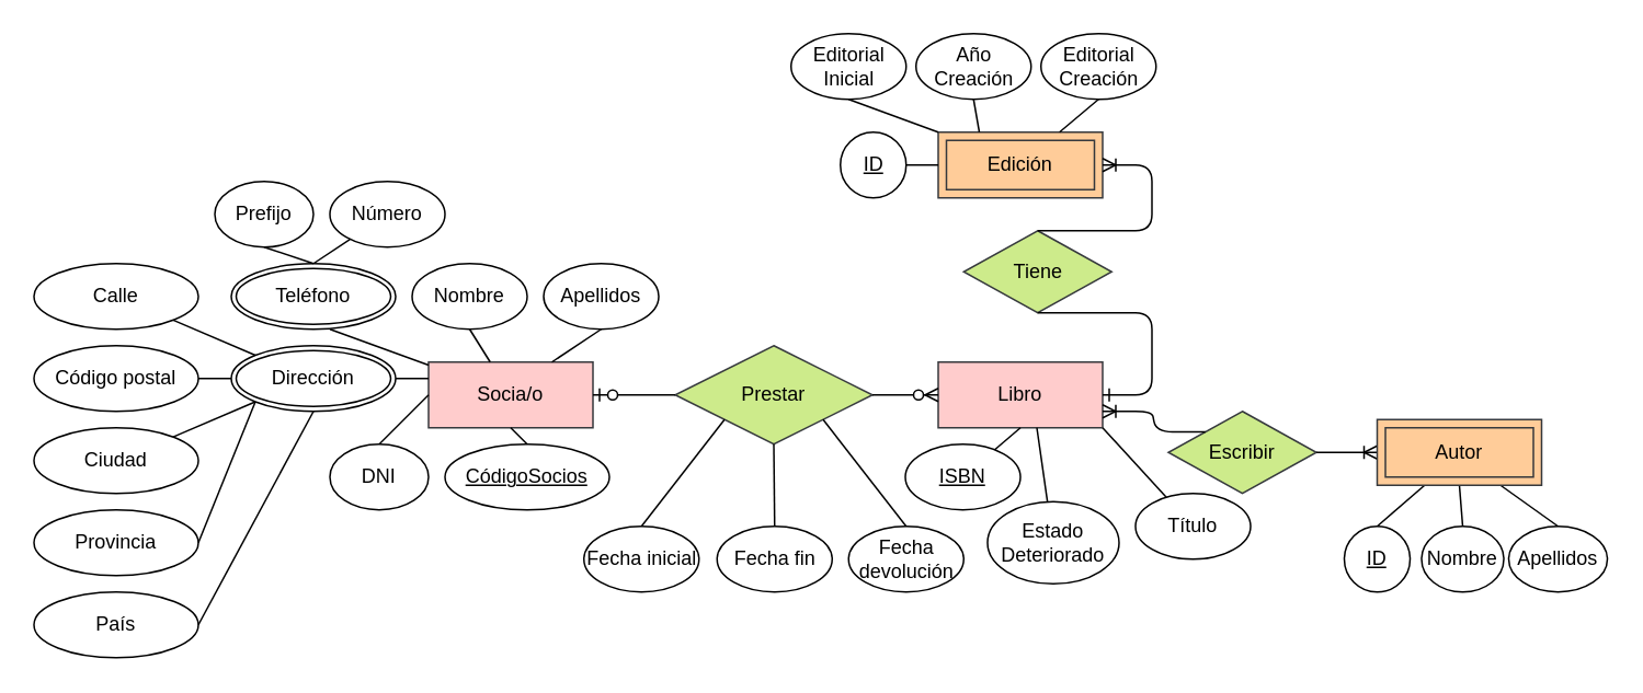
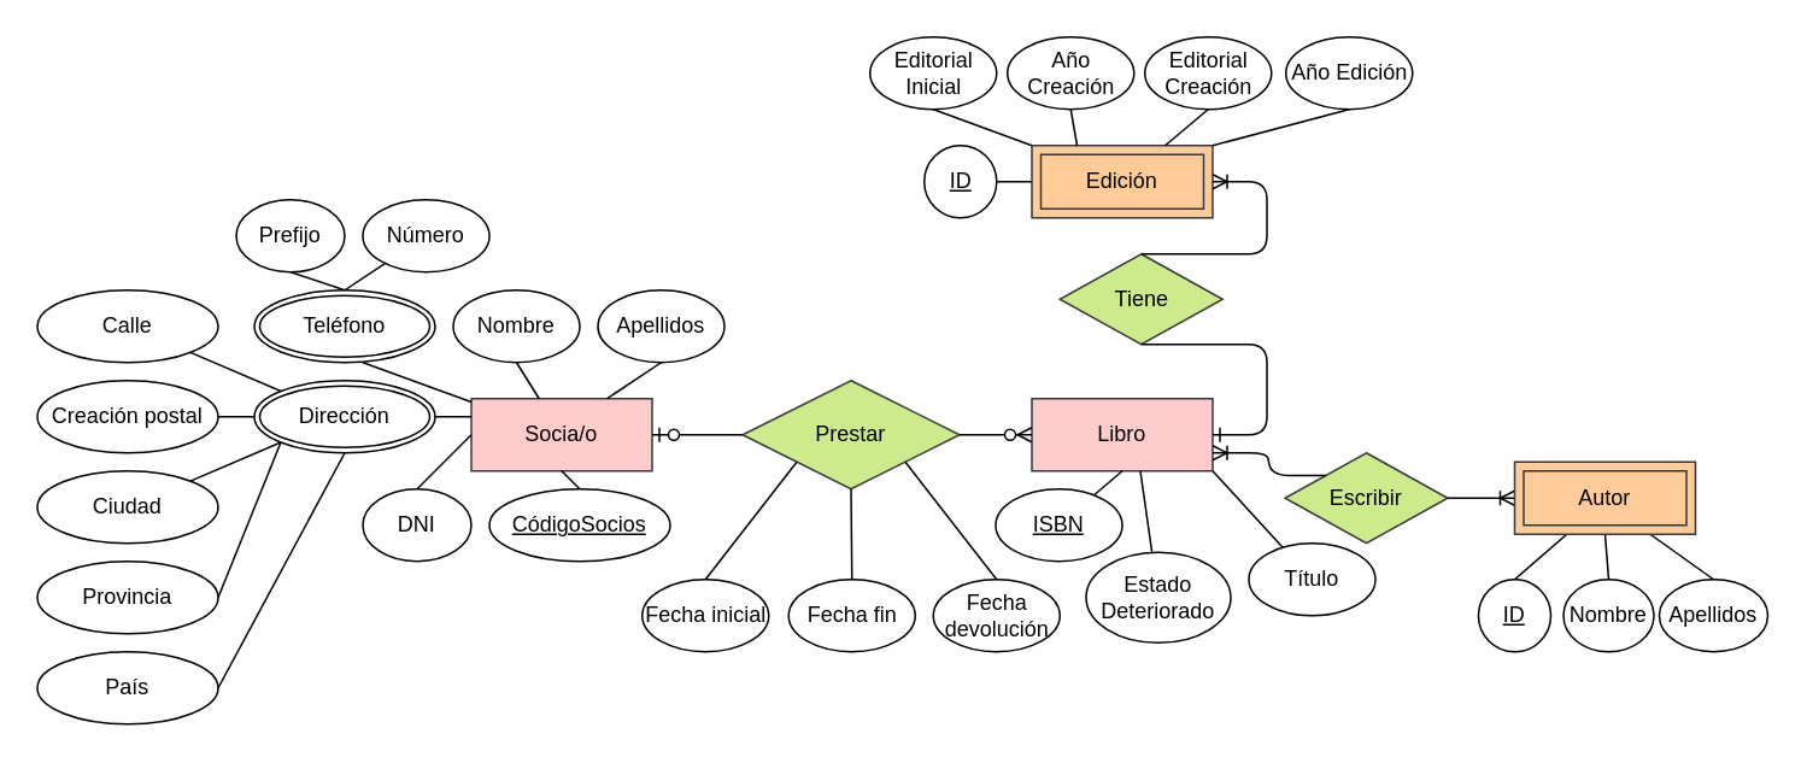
  <mxCell id="0" />
  <mxCell id="1" parent="0" />
  <mxCell id="2" value="Socia/o" style="whiteSpace=wrap;html=1;align=center;fillColor=#ffcccc;strokeColor=#36393d;" vertex="1" parent="1"><mxGeometry x="260" y="220" width="100" height="40" as="geometry" /></mxCell>
  <mxCell id="3" value="CódigoSocios" style="ellipse;whiteSpace=wrap;html=1;align=center;fontStyle=4;" vertex="1" parent="1"><mxGeometry x="270" y="270" width="100" height="40" as="geometry" /></mxCell>
  <mxCell id="4" value="DNI" style="ellipse;whiteSpace=wrap;html=1;align=center;" vertex="1" parent="1"><mxGeometry x="200" y="270" width="60" height="40" as="geometry" /></mxCell>
  <mxCell id="5" value="Nombre" style="ellipse;whiteSpace=wrap;html=1;align=center;" vertex="1" parent="1"><mxGeometry x="250" y="160" width="70" height="40" as="geometry" /></mxCell>
  <mxCell id="6" value="Apellidos" style="ellipse;whiteSpace=wrap;html=1;align=center;" vertex="1" parent="1"><mxGeometry x="330" y="160" width="70" height="40" as="geometry" /></mxCell>
  <mxCell id="7" value="Dirección" style="ellipse;shape=doubleEllipse;margin=3;whiteSpace=wrap;html=1;align=center;" vertex="1" parent="1"><mxGeometry x="140" y="210" width="100" height="40" as="geometry" /></mxCell>
  <mxCell id="8" value="Teléfono" style="ellipse;shape=doubleEllipse;margin=3;whiteSpace=wrap;html=1;align=center;" vertex="1" parent="1"><mxGeometry x="140" y="160" width="100" height="40" as="geometry" /></mxCell>
  <mxCell id="9" value="Calle" style="ellipse;whiteSpace=wrap;html=1;align=center;" vertex="1" parent="1"><mxGeometry x="20" y="160" width="100" height="40" as="geometry" /></mxCell>
- <mxCell id="10" value="Código postal" style="ellipse;whiteSpace=wrap;html=1;align=center;" vertex="1" parent="1"><mxGeometry x="20" y="210" width="100" height="40" as="geometry" /></mxCell>
+ <mxCell id="10" value="Creación postal" style="ellipse;whiteSpace=wrap;html=1;align=center;" vertex="1" parent="1"><mxGeometry x="20" y="210" width="100" height="40" as="geometry" /></mxCell>
  <mxCell id="11" value="Ciudad" style="ellipse;whiteSpace=wrap;html=1;align=center;" vertex="1" parent="1"><mxGeometry x="20" y="260" width="100" height="40" as="geometry" /></mxCell>
  <mxCell id="12" value="Provincia" style="ellipse;whiteSpace=wrap;html=1;align=center;" vertex="1" parent="1"><mxGeometry x="20" y="310" width="100" height="40" as="geometry" /></mxCell>
  <mxCell id="13" value="País" style="ellipse;whiteSpace=wrap;html=1;align=center;" vertex="1" parent="1"><mxGeometry x="20" y="360" width="100" height="40" as="geometry" /></mxCell>
  <mxCell id="14" value="Número" style="ellipse;whiteSpace=wrap;html=1;align=center;" vertex="1" parent="1"><mxGeometry x="200" y="110" width="70" height="40" as="geometry" /></mxCell>
  <mxCell id="15" value="Prefijo" style="ellipse;whiteSpace=wrap;html=1;align=center;" vertex="1" parent="1"><mxGeometry x="130" y="110" width="60" height="40" as="geometry" /></mxCell>
  <mxCell id="16" value="" style="endArrow=none;html=1;rounded=0;entryX=0.5;entryY=0;entryDx=0;entryDy=0;exitX=0.5;exitY=1;exitDx=0;exitDy=0;" edge="1" parent="1" source="2" target="3"><mxGeometry relative="1" as="geometry"><mxPoint x="200" y="250" as="sourcePoint" /><mxPoint x="360" y="250" as="targetPoint" /></mxGeometry></mxCell>
  <mxCell id="17" value="" style="endArrow=none;html=1;rounded=0;exitX=0.5;exitY=0;exitDx=0;exitDy=0;entryX=0;entryY=0.5;entryDx=0;entryDy=0;" edge="1" parent="1" source="4" target="2"><mxGeometry relative="1" as="geometry"><mxPoint x="200" y="250" as="sourcePoint" /><mxPoint x="360" y="250" as="targetPoint" /></mxGeometry></mxCell>
  <mxCell id="18" value="" style="endArrow=none;html=1;rounded=0;exitX=0;exitY=0.25;exitDx=0;exitDy=0;" edge="1" parent="1" source="2" target="7"><mxGeometry relative="1" as="geometry"><mxPoint x="240" y="280" as="sourcePoint" /><mxPoint x="270" y="250" as="targetPoint" /></mxGeometry></mxCell>
  <mxCell id="19" value="" style="endArrow=none;html=1;rounded=0;entryX=0;entryY=0;entryDx=0;entryDy=0;" edge="1" parent="1" source="9" target="7"><mxGeometry relative="1" as="geometry"><mxPoint x="250" y="290" as="sourcePoint" /><mxPoint x="280" y="260" as="targetPoint" /></mxGeometry></mxCell>
  <mxCell id="20" value="" style="endArrow=none;html=1;rounded=0;entryX=1;entryY=0.5;entryDx=0;entryDy=0;" edge="1" parent="1" source="7" target="10"><mxGeometry relative="1" as="geometry"><mxPoint x="260" y="300" as="sourcePoint" /><mxPoint x="290" y="270" as="targetPoint" /></mxGeometry></mxCell>
  <mxCell id="21" value="" style="endArrow=none;html=1;rounded=0;entryX=0;entryY=1;entryDx=0;entryDy=0;" edge="1" parent="1" source="11" target="7"><mxGeometry relative="1" as="geometry"><mxPoint x="270" y="310" as="sourcePoint" /><mxPoint x="300" y="280" as="targetPoint" /></mxGeometry></mxCell>
  <mxCell id="22" value="" style="endArrow=none;html=1;rounded=0;exitX=1;exitY=0.5;exitDx=0;exitDy=0;entryX=0;entryY=1;entryDx=0;entryDy=0;" edge="1" parent="1" source="12" target="7"><mxGeometry relative="1" as="geometry"><mxPoint x="114.627" y="275.572" as="sourcePoint" /><mxPoint x="160" y="254" as="targetPoint" /></mxGeometry></mxCell>
  <mxCell id="23" value="" style="endArrow=none;html=1;rounded=0;entryX=0.5;entryY=1;entryDx=0;entryDy=0;exitX=1;exitY=0.5;exitDx=0;exitDy=0;" edge="1" parent="1" source="13" target="7"><mxGeometry relative="1" as="geometry"><mxPoint x="124.627" y="285.572" as="sourcePoint" /><mxPoint x="174.645" y="264.142" as="targetPoint" /></mxGeometry></mxCell>
  <mxCell id="24" value="" style="endArrow=none;html=1;rounded=0;" edge="1" parent="1" source="2"><mxGeometry relative="1" as="geometry"><mxPoint x="134.627" y="295.572" as="sourcePoint" /><mxPoint x="200" y="200" as="targetPoint" /></mxGeometry></mxCell>
  <mxCell id="25" value="" style="endArrow=none;html=1;rounded=0;entryX=0.5;entryY=1;entryDx=0;entryDy=0;exitX=0.5;exitY=0;exitDx=0;exitDy=0;" edge="1" parent="1" source="8" target="15"><mxGeometry relative="1" as="geometry"><mxPoint x="144.627" y="305.572" as="sourcePoint" /><mxPoint x="194.645" y="284.142" as="targetPoint" /></mxGeometry></mxCell>
  <mxCell id="26" value="" style="endArrow=none;html=1;rounded=0;exitX=0.5;exitY=0;exitDx=0;exitDy=0;" edge="1" parent="1" source="8" target="14"><mxGeometry relative="1" as="geometry"><mxPoint x="154.627" y="315.572" as="sourcePoint" /><mxPoint x="204.645" y="294.142" as="targetPoint" /></mxGeometry></mxCell>
  <mxCell id="27" value="" style="endArrow=none;html=1;rounded=0;exitX=0.5;exitY=1;exitDx=0;exitDy=0;" edge="1" parent="1" source="5" target="2"><mxGeometry relative="1" as="geometry"><mxPoint x="164.627" y="325.572" as="sourcePoint" /><mxPoint x="214.645" y="304.142" as="targetPoint" /></mxGeometry></mxCell>
  <mxCell id="28" value="" style="endArrow=none;html=1;rounded=0;entryX=0.5;entryY=1;entryDx=0;entryDy=0;exitX=0.75;exitY=0;exitDx=0;exitDy=0;" edge="1" parent="1" source="2" target="6"><mxGeometry relative="1" as="geometry"><mxPoint x="174.627" y="335.572" as="sourcePoint" /><mxPoint x="224.645" y="314.142" as="targetPoint" /></mxGeometry></mxCell>
  <mxCell id="29" value="Libro" style="whiteSpace=wrap;html=1;align=center;fillColor=#ffcccc;strokeColor=#36393d;" vertex="1" parent="1"><mxGeometry x="570" y="220" width="100" height="40" as="geometry" /></mxCell>
  <mxCell id="30" value="Prestar" style="shape=rhombus;perimeter=rhombusPerimeter;whiteSpace=wrap;html=1;align=center;fillColor=#cdeb8b;strokeColor=#36393d;" vertex="1" parent="1"><mxGeometry x="410" y="210" width="120" height="60" as="geometry" /></mxCell>
  <mxCell id="31" value="" style="edgeStyle=entityRelationEdgeStyle;fontSize=12;html=1;endArrow=ERzeroToOne;endFill=1;exitX=0;exitY=0.5;exitDx=0;exitDy=0;entryX=1;entryY=0.5;entryDx=0;entryDy=0;" edge="1" parent="1" source="30" target="2"><mxGeometry width="100" height="100" relative="1" as="geometry"><mxPoint x="250" y="320" as="sourcePoint" /><mxPoint x="350" y="220" as="targetPoint" /></mxGeometry></mxCell>
  <mxCell id="32" value="" style="edgeStyle=entityRelationEdgeStyle;fontSize=12;html=1;endArrow=ERzeroToMany;endFill=1;exitX=1;exitY=0.5;exitDx=0;exitDy=0;" edge="1" parent="1" source="30"><mxGeometry width="100" height="100" relative="1" as="geometry"><mxPoint x="520" y="340" as="sourcePoint" /><mxPoint x="570" y="240" as="targetPoint" /></mxGeometry></mxCell>
  <mxCell id="33" value="Título" style="ellipse;whiteSpace=wrap;html=1;align=center;" vertex="1" parent="1"><mxGeometry x="690" y="300" width="70" height="40" as="geometry" /></mxCell>
  <mxCell id="34" value="Editorial&lt;br&gt;Inicial" style="ellipse;whiteSpace=wrap;html=1;align=center;" vertex="1" parent="1"><mxGeometry x="480.5" y="20" width="70" height="40" as="geometry" /></mxCell>
  <mxCell id="35" value="Año Creación" style="ellipse;whiteSpace=wrap;html=1;align=center;" vertex="1" parent="1"><mxGeometry x="556.5" y="20" width="70" height="40" as="geometry" /></mxCell>
+ <mxCell id="36" value="Año Edición" style="ellipse;whiteSpace=wrap;html=1;align=center;" vertex="1" parent="1"><mxGeometry x="710.5" y="20" width="70" height="40" as="geometry" /></mxCell>
  <mxCell id="37" value="Editorial Creación" style="ellipse;whiteSpace=wrap;html=1;align=center;" vertex="1" parent="1"><mxGeometry x="632.5" y="20" width="70" height="40" as="geometry" /></mxCell>
  <mxCell id="38" value="ISBN" style="ellipse;whiteSpace=wrap;html=1;align=center;fontStyle=4;" vertex="1" parent="1"><mxGeometry x="550" y="270" width="70" height="40" as="geometry" /></mxCell>
  <mxCell id="39" value="Estado Deteriorado" style="ellipse;whiteSpace=wrap;html=1;align=center;" vertex="1" parent="1"><mxGeometry x="600" y="305" width="80" height="50" as="geometry" /></mxCell>
  <mxCell id="40" value="Fecha inicial" style="ellipse;whiteSpace=wrap;html=1;align=center;" vertex="1" parent="1"><mxGeometry x="354.5" y="320" width="70" height="40" as="geometry" /></mxCell>
  <mxCell id="41" value="Fecha fin" style="ellipse;whiteSpace=wrap;html=1;align=center;" vertex="1" parent="1"><mxGeometry x="435.5" y="320" width="70" height="40" as="geometry" /></mxCell>
  <mxCell id="42" value="Fecha devolución" style="ellipse;whiteSpace=wrap;html=1;align=center;" vertex="1" parent="1"><mxGeometry x="515.5" y="320" width="70" height="40" as="geometry" /></mxCell>
  <mxCell id="43" value="" style="endArrow=none;html=1;rounded=0;exitX=0.5;exitY=0;exitDx=0;exitDy=0;entryX=0;entryY=1;entryDx=0;entryDy=0;" edge="1" parent="1" source="40" target="30"><mxGeometry relative="1" as="geometry"><mxPoint x="370" y="330" as="sourcePoint" /><mxPoint x="445.251" y="314.142" as="targetPoint" /></mxGeometry></mxCell>
  <mxCell id="44" value="" style="endArrow=none;html=1;rounded=0;entryX=0.5;entryY=1;entryDx=0;entryDy=0;exitX=0.5;exitY=0;exitDx=0;exitDy=0;" edge="1" parent="1" source="41" target="30"><mxGeometry relative="1" as="geometry"><mxPoint x="355" y="240" as="sourcePoint" /><mxPoint x="470" y="320" as="targetPoint" /></mxGeometry></mxCell>
  <mxCell id="45" value="" style="endArrow=none;html=1;rounded=0;entryX=0.5;entryY=0;entryDx=0;entryDy=0;exitX=1;exitY=1;exitDx=0;exitDy=0;" edge="1" parent="1" source="30" target="42"><mxGeometry relative="1" as="geometry"><mxPoint x="494.749" y="314.142" as="sourcePoint" /><mxPoint x="395" y="230" as="targetPoint" /></mxGeometry></mxCell>
  <mxCell id="46" value="" style="endArrow=none;html=1;rounded=0;entryX=1;entryY=1;entryDx=0;entryDy=0;" edge="1" parent="1" source="33" target="29"><mxGeometry relative="1" as="geometry"><mxPoint x="420" y="270" as="sourcePoint" /><mxPoint x="580" y="270" as="targetPoint" /></mxGeometry></mxCell>
  <mxCell id="47" value="" style="endArrow=none;html=1;rounded=0;exitX=0.5;exitY=1;exitDx=0;exitDy=0;" edge="1" parent="1" source="29" target="38"><mxGeometry relative="1" as="geometry"><mxPoint x="632.365" y="257.365" as="sourcePoint" /><mxPoint x="645" y="270" as="targetPoint" /></mxGeometry></mxCell>
  <mxCell id="48" value="" style="endArrow=none;html=1;rounded=0;exitX=0.6;exitY=1;exitDx=0;exitDy=0;exitPerimeter=0;" edge="1" parent="1" source="29" target="39"><mxGeometry relative="1" as="geometry"><mxPoint x="690" y="280" as="sourcePoint" /><mxPoint x="720.251" y="295.858" as="targetPoint" /></mxGeometry></mxCell>
  <mxCell id="49" value="ID" style="ellipse;whiteSpace=wrap;html=1;align=center;fontStyle=4;" vertex="1" parent="1"><mxGeometry x="817" y="320" width="40" height="40" as="geometry" /></mxCell>
  <mxCell id="50" value="Nombre" style="ellipse;whiteSpace=wrap;html=1;align=center;" vertex="1" parent="1"><mxGeometry x="864" y="320" width="50" height="40" as="geometry" /></mxCell>
  <mxCell id="51" value="Apellidos" style="ellipse;whiteSpace=wrap;html=1;align=center;" vertex="1" parent="1"><mxGeometry x="917" y="320" width="60" height="40" as="geometry" /></mxCell>
  <mxCell id="52" value="" style="endArrow=none;html=1;rounded=0;entryX=0.5;entryY=0;entryDx=0;entryDy=0;" edge="1" parent="1" target="49"><mxGeometry relative="1" as="geometry"><mxPoint x="867" y="294" as="sourcePoint" /><mxPoint x="517.5" y="320" as="targetPoint" /></mxGeometry></mxCell>
  <mxCell id="53" value="" style="endArrow=none;html=1;rounded=0;entryX=0.5;entryY=0;entryDx=0;entryDy=0;exitX=0.5;exitY=1;exitDx=0;exitDy=0;" edge="1" parent="1" source="59" target="50"><mxGeometry relative="1" as="geometry"><mxPoint x="877" y="310" as="sourcePoint" /><mxPoint x="637" y="447" as="targetPoint" /></mxGeometry></mxCell>
  <mxCell id="54" value="" style="endArrow=none;html=1;rounded=0;entryX=0.5;entryY=0;entryDx=0;entryDy=0;exitX=0.75;exitY=1;exitDx=0;exitDy=0;" edge="1" parent="1" source="59" target="51"><mxGeometry relative="1" as="geometry"><mxPoint x="902" y="310" as="sourcePoint" /><mxPoint x="689" y="447" as="targetPoint" /></mxGeometry></mxCell>
  <mxCell id="55" value="Escribir" style="shape=rhombus;perimeter=rhombusPerimeter;whiteSpace=wrap;html=1;align=center;fillColor=#cdeb8b;strokeColor=#36393d;" vertex="1" parent="1"><mxGeometry x="710" y="250" width="90" height="50" as="geometry" /></mxCell>
  <mxCell id="56" value="" style="edgeStyle=entityRelationEdgeStyle;fontSize=12;html=1;endArrow=ERoneToMany;exitX=0;exitY=0;exitDx=0;exitDy=0;entryX=1;entryY=0.75;entryDx=0;entryDy=0;" edge="1" parent="1" source="55" target="29"><mxGeometry width="100" height="100" relative="1" as="geometry"><mxPoint x="450" y="550" as="sourcePoint" /><mxPoint x="550" y="450" as="targetPoint" /></mxGeometry></mxCell>
  <mxCell id="57" value="" style="edgeStyle=entityRelationEdgeStyle;fontSize=12;html=1;endArrow=ERoneToMany;exitX=1;exitY=0.5;exitDx=0;exitDy=0;entryX=0;entryY=0.5;entryDx=0;entryDy=0;" edge="1" parent="1" source="55" target="59"><mxGeometry width="100" height="100" relative="1" as="geometry"><mxPoint x="510" y="350" as="sourcePoint" /><mxPoint x="870" y="300" as="targetPoint" /></mxGeometry></mxCell>
  <mxCell id="58" value="Tiene" style="shape=rhombus;perimeter=rhombusPerimeter;whiteSpace=wrap;html=1;align=center;fillColor=#cdeb8b;strokeColor=#36393d;" vertex="1" parent="1"><mxGeometry x="585.5" y="140" width="90" height="50" as="geometry" /></mxCell>
  <mxCell id="59" value="Autor" style="shape=ext;margin=3;double=1;whiteSpace=wrap;html=1;align=center;fillColor=#ffcc99;strokeColor=#36393d;" vertex="1" parent="1"><mxGeometry x="837" y="255" width="100" height="40" as="geometry" /></mxCell>
  <mxCell id="60" value="Edición" style="shape=ext;margin=3;double=1;whiteSpace=wrap;html=1;align=center;fillColor=#ffcc99;strokeColor=#36393d;" vertex="1" parent="1"><mxGeometry x="570" y="80" width="100" height="40" as="geometry" /></mxCell>
  <mxCell id="61" value="" style="edgeStyle=entityRelationEdgeStyle;fontSize=12;html=1;endArrow=ERoneToMany;exitX=0.5;exitY=0;exitDx=0;exitDy=0;" edge="1" parent="1" source="58" target="60"><mxGeometry width="100" height="100" relative="1" as="geometry"><mxPoint x="580" y="240" as="sourcePoint" /><mxPoint x="670" y="115" as="targetPoint" /></mxGeometry></mxCell>
  <mxCell id="62" value="" style="edgeStyle=entityRelationEdgeStyle;fontSize=12;html=1;endArrow=ERone;endFill=1;exitX=0.5;exitY=1;exitDx=0;exitDy=0;" edge="1" parent="1" source="58" target="29"><mxGeometry width="100" height="100" relative="1" as="geometry"><mxPoint x="620" y="210" as="sourcePoint" /><mxPoint x="690" y="200" as="targetPoint" /></mxGeometry></mxCell>
+ <mxCell id="63" value="" style="endArrow=none;html=1;rounded=0;entryX=1;entryY=0;entryDx=0;entryDy=0;exitX=0.5;exitY=1;exitDx=0;exitDy=0;" edge="1" parent="1" source="36" target="60"><mxGeometry relative="1" as="geometry"><mxPoint x="718.76" y="312.283" as="sourcePoint" /><mxPoint x="680" y="270" as="targetPoint" /></mxGeometry></mxCell>
  <mxCell id="64" value="" style="endArrow=none;html=1;rounded=0;exitX=0.5;exitY=1;exitDx=0;exitDy=0;" edge="1" parent="1" source="37" target="60"><mxGeometry relative="1" as="geometry"><mxPoint x="755.5" y="70" as="sourcePoint" /><mxPoint x="680" y="90" as="targetPoint" /></mxGeometry></mxCell>
  <mxCell id="65" value="" style="endArrow=none;html=1;rounded=0;entryX=0.25;entryY=0;entryDx=0;entryDy=0;exitX=0.5;exitY=1;exitDx=0;exitDy=0;" edge="1" parent="1" source="35" target="60"><mxGeometry relative="1" as="geometry"><mxPoint x="765.5" y="80" as="sourcePoint" /><mxPoint x="690" y="100" as="targetPoint" /></mxGeometry></mxCell>
  <mxCell id="66" value="" style="endArrow=none;html=1;rounded=0;exitX=0.5;exitY=1;exitDx=0;exitDy=0;" edge="1" parent="1" source="34"><mxGeometry relative="1" as="geometry"><mxPoint x="601.5" y="70" as="sourcePoint" /><mxPoint x="570" y="80" as="targetPoint" /></mxGeometry></mxCell>
  <mxCell id="67" value="ID" style="ellipse;whiteSpace=wrap;html=1;align=center;fontStyle=4;" vertex="1" parent="1"><mxGeometry x="510.5" y="80" width="40" height="40" as="geometry" /></mxCell>
  <mxCell id="68" value="" style="endArrow=none;html=1;rounded=0;exitX=1;exitY=0.5;exitDx=0;exitDy=0;entryX=0;entryY=0.5;entryDx=0;entryDy=0;" edge="1" parent="1" source="67" target="60"><mxGeometry relative="1" as="geometry"><mxPoint x="525.5" y="70" as="sourcePoint" /><mxPoint x="580" y="90" as="targetPoint" /></mxGeometry></mxCell>
